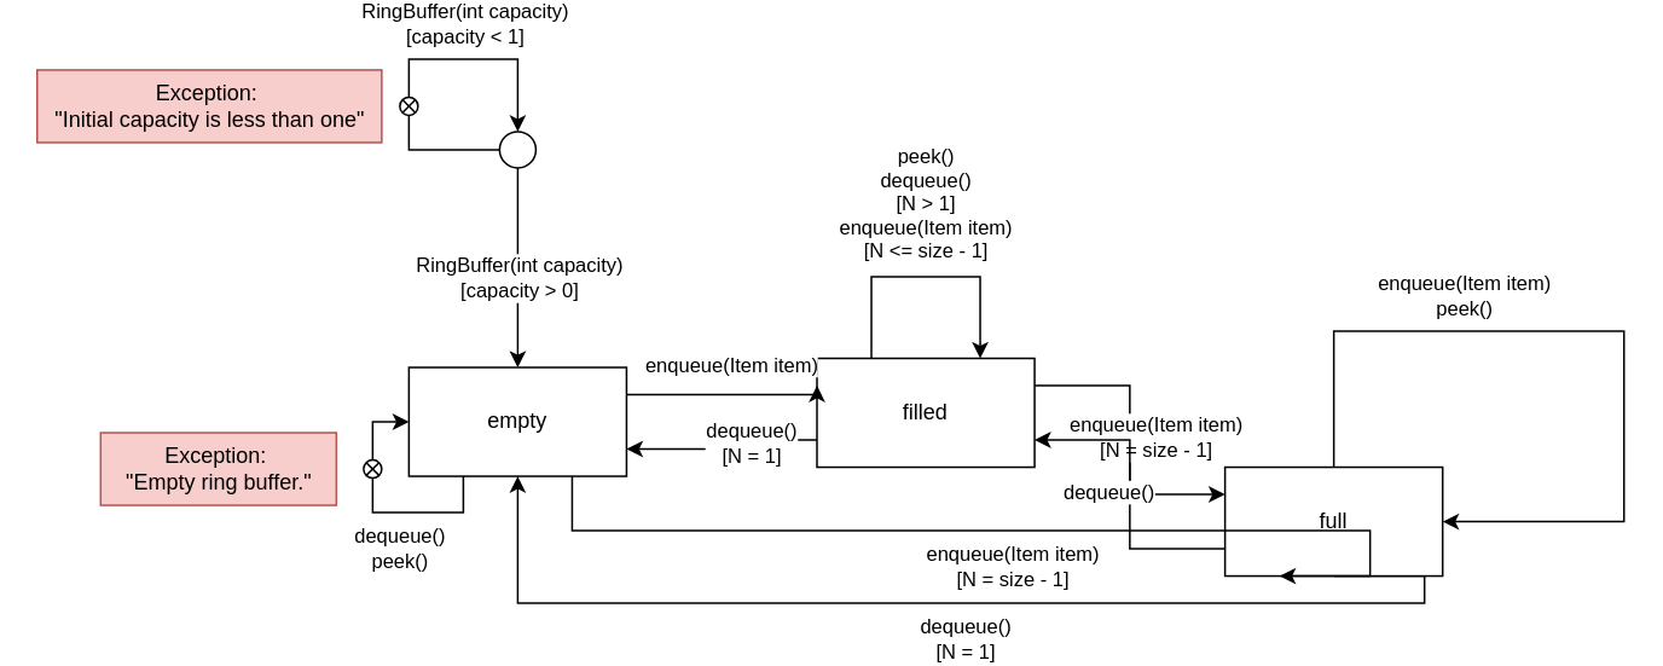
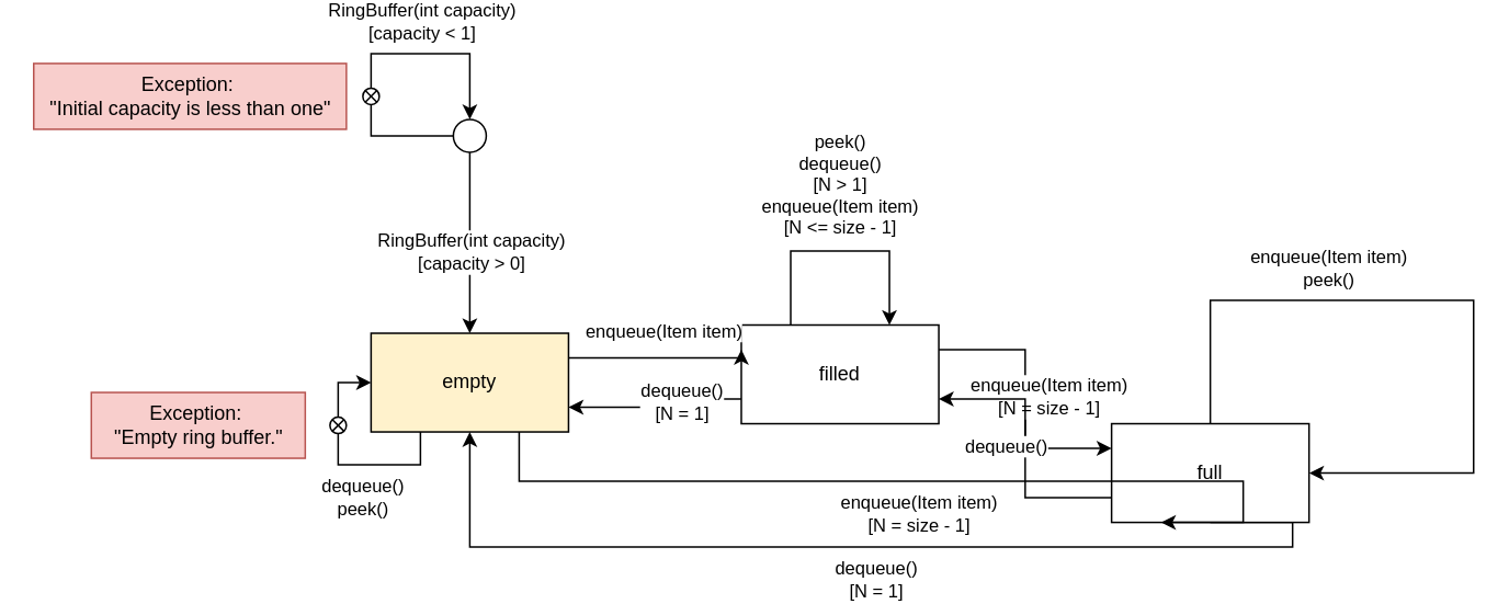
  <mxCell id="0" />
  <mxCell id="1" parent="0" />
  <mxCell id="2" value="dequeue()&lt;br&gt;[N = 1]" style="edgeStyle=orthogonalEdgeStyle;rounded=0;orthogonalLoop=1;jettySize=auto;html=1;exitX=0;exitY=0.75;exitDx=0;exitDy=0;entryX=1;entryY=0.75;entryDx=0;entryDy=0;" parent="1" source="4" target="10" edge="1"><mxGeometry x="-0.013" y="16" relative="1" as="geometry"><mxPoint x="345" y="230" as="targetPoint" /><Array as="points" /><mxPoint as="offset" /></mxGeometry></mxCell>
  <mxCell id="3" value="enqueue(Item item)&lt;br&gt;[N = size - 1]" style="edgeStyle=orthogonalEdgeStyle;rounded=0;orthogonalLoop=1;jettySize=auto;html=1;exitX=1;exitY=0.25;exitDx=0;exitDy=0;entryX=0;entryY=0.25;entryDx=0;entryDy=0;" parent="1" source="4" target="7" edge="1"><mxGeometry x="-0.018" y="14" relative="1" as="geometry"><mxPoint as="offset" /></mxGeometry></mxCell>
  <mxCell id="4" value="filled" style="rounded=0;whiteSpace=wrap;html=1;" parent="1" vertex="1"><mxGeometry x="450" y="185" width="120" height="60" as="geometry" /></mxCell>
  <mxCell id="5" value="dequeue()" style="edgeStyle=orthogonalEdgeStyle;rounded=0;orthogonalLoop=1;jettySize=auto;html=1;exitX=0;exitY=0.75;exitDx=0;exitDy=0;entryX=1;entryY=0.75;entryDx=0;entryDy=0;" parent="1" source="7" target="4" edge="1"><mxGeometry x="0.018" y="12" relative="1" as="geometry"><mxPoint as="offset" /></mxGeometry></mxCell>
  <mxCell id="6" value="&lt;span style=&quot;color: rgb(0, 0, 0); font-family: Helvetica; font-size: 11px; font-style: normal; font-variant-ligatures: normal; font-variant-caps: normal; font-weight: 400; letter-spacing: normal; orphans: 2; text-align: center; text-indent: 0px; text-transform: none; widows: 2; word-spacing: 0px; -webkit-text-stroke-width: 0px; background-color: rgb(255, 255, 255); text-decoration-thickness: initial; text-decoration-style: initial; text-decoration-color: initial; float: none; display: inline !important;&quot;&gt;dequeue()&lt;/span&gt;&lt;br style=&quot;border-color: var(--border-color); color: rgb(0, 0, 0); font-family: Helvetica; font-size: 11px; font-style: normal; font-variant-ligatures: normal; font-variant-caps: normal; font-weight: 400; letter-spacing: normal; orphans: 2; text-align: center; text-indent: 0px; text-transform: none; widows: 2; word-spacing: 0px; -webkit-text-stroke-width: 0px; text-decoration-thickness: initial; text-decoration-style: initial; text-decoration-color: initial;&quot;&gt;&lt;span style=&quot;color: rgb(0, 0, 0); font-family: Helvetica; font-size: 11px; font-style: normal; font-variant-ligatures: normal; font-variant-caps: normal; font-weight: 400; letter-spacing: normal; orphans: 2; text-align: center; text-indent: 0px; text-transform: none; widows: 2; word-spacing: 0px; -webkit-text-stroke-width: 0px; background-color: rgb(255, 255, 255); text-decoration-thickness: initial; text-decoration-style: initial; text-decoration-color: initial; float: none; display: inline !important;&quot;&gt;[N = 1]&lt;/span&gt;" style="edgeStyle=orthogonalEdgeStyle;rounded=0;orthogonalLoop=1;jettySize=auto;html=1;exitX=0.5;exitY=1;exitDx=0;exitDy=0;entryX=0.5;entryY=1;entryDx=0;entryDy=0;" edge="1" parent="1" source="7" target="10"><mxGeometry y="20" relative="1" as="geometry"><Array as="points"><mxPoint x="785" y="320" /><mxPoint x="285" y="320" /></Array><mxPoint as="offset" /></mxGeometry></mxCell>
  <mxCell id="7" value="full" style="rounded=0;whiteSpace=wrap;html=1;" parent="1" vertex="1"><mxGeometry x="675" y="245" width="120" height="60" as="geometry" /></mxCell>
  <mxCell id="8" value="enqueue(Item item)" style="edgeStyle=orthogonalEdgeStyle;rounded=0;orthogonalLoop=1;jettySize=auto;html=1;exitX=1;exitY=0.25;exitDx=0;exitDy=0;entryX=0;entryY=0.25;entryDx=0;entryDy=0;" parent="1" source="10" target="4" edge="1"><mxGeometry x="0.05" y="16" relative="1" as="geometry"><Array as="points"><mxPoint x="425" y="205" /><mxPoint x="425" y="205" /></Array><mxPoint as="offset" /></mxGeometry></mxCell>
  <mxCell id="9" value="&lt;span style=&quot;color: rgb(0, 0, 0); font-family: Helvetica; font-size: 11px; font-style: normal; font-variant-ligatures: normal; font-variant-caps: normal; font-weight: 400; letter-spacing: normal; orphans: 2; text-align: center; text-indent: 0px; text-transform: none; widows: 2; word-spacing: 0px; -webkit-text-stroke-width: 0px; background-color: rgb(255, 255, 255); text-decoration-thickness: initial; text-decoration-style: initial; text-decoration-color: initial; float: none; display: inline !important;&quot;&gt;enqueue(Item item)&lt;/span&gt;&lt;br style=&quot;border-color: var(--border-color); color: rgb(0, 0, 0); font-family: Helvetica; font-size: 11px; font-style: normal; font-variant-ligatures: normal; font-variant-caps: normal; font-weight: 400; letter-spacing: normal; orphans: 2; text-align: center; text-indent: 0px; text-transform: none; widows: 2; word-spacing: 0px; -webkit-text-stroke-width: 0px; text-decoration-thickness: initial; text-decoration-style: initial; text-decoration-color: initial;&quot;&gt;&lt;span style=&quot;color: rgb(0, 0, 0); font-family: Helvetica; font-size: 11px; font-style: normal; font-variant-ligatures: normal; font-variant-caps: normal; font-weight: 400; letter-spacing: normal; orphans: 2; text-align: center; text-indent: 0px; text-transform: none; widows: 2; word-spacing: 0px; -webkit-text-stroke-width: 0px; background-color: rgb(255, 255, 255); text-decoration-thickness: initial; text-decoration-style: initial; text-decoration-color: initial; float: none; display: inline !important;&quot;&gt;[N = size - 1]&lt;/span&gt;" style="edgeStyle=orthogonalEdgeStyle;rounded=0;orthogonalLoop=1;jettySize=auto;html=1;exitX=0.75;exitY=1;exitDx=0;exitDy=0;entryX=0.25;entryY=1;entryDx=0;entryDy=0;" edge="1" parent="1" source="10" target="7"><mxGeometry y="-20" relative="1" as="geometry"><Array as="points"><mxPoint x="315" y="280" /><mxPoint x="755" y="280" /></Array><mxPoint as="offset" /></mxGeometry></mxCell>
- <mxCell id="10" value="empty" style="rounded=0;whiteSpace=wrap;html=1;" parent="1" vertex="1"><mxGeometry x="225" y="190" width="120" height="60" as="geometry" /></mxCell>
+ <mxCell id="10" value="empty" style="rounded=0;whiteSpace=wrap;html=1;fillColor=#fff2cc;" parent="1" vertex="1"><mxGeometry x="225" y="190" width="120" height="60" as="geometry" /></mxCell>
  <mxCell id="11" style="edgeStyle=orthogonalEdgeStyle;rounded=0;orthogonalLoop=1;jettySize=auto;html=1;exitX=0.5;exitY=1;exitDx=0;exitDy=0;" parent="1" source="13" target="10" edge="1"><mxGeometry relative="1" as="geometry" /></mxCell>
  <mxCell id="12" value="RingBuffer(int capacity)&lt;br&gt;[capacity &amp;lt; 1]" style="edgeLabel;html=1;align=center;verticalAlign=middle;resizable=0;points=[];" parent="11" vertex="1" connectable="0"><mxGeometry x="-0.192" relative="1" as="geometry"><mxPoint x="-30" y="-124" as="offset" /></mxGeometry></mxCell>
  <mxCell id="13" value="" style="ellipse;whiteSpace=wrap;html=1;aspect=fixed;" parent="1" vertex="1"><mxGeometry x="275" y="60" width="20" height="20" as="geometry" /></mxCell>
  <mxCell id="14" style="edgeStyle=orthogonalEdgeStyle;rounded=0;orthogonalLoop=1;jettySize=auto;html=1;" parent="1" target="13" edge="1"><mxGeometry relative="1" as="geometry"><mxPoint x="275" y="70" as="sourcePoint" /><Array as="points"><mxPoint x="225" y="70" /><mxPoint x="225" y="20" /><mxPoint x="285" y="20" /></Array></mxGeometry></mxCell>
  <mxCell id="15" value="RingBuffer(int capacity)&lt;br&gt;[capacity &amp;gt; 0]" style="edgeLabel;html=1;align=center;verticalAlign=middle;resizable=0;points=[];" parent="1" vertex="1" connectable="0"><mxGeometry x="285" y="140" as="geometry" /></mxCell>
  <mxCell id="16" value="" style="verticalLabelPosition=bottom;verticalAlign=top;html=1;shape=mxgraph.flowchart.or;" parent="1" vertex="1"><mxGeometry x="220" y="41" width="10" height="10" as="geometry" /></mxCell>
  <mxCell id="17" value="Exception:&amp;nbsp;&lt;br&gt;&quot;Initial capacity is less than one&quot;" style="text;html=1;align=center;verticalAlign=middle;resizable=0;points=[];autosize=1;strokeColor=#b85450;fillColor=#f8cecc;" parent="1" vertex="1"><mxGeometry x="20" y="26" width="190" height="40" as="geometry" /></mxCell>
  <mxCell id="18" value="enqueue(Item item)&lt;br&gt;peek()" style="edgeStyle=orthogonalEdgeStyle;rounded=0;orthogonalLoop=1;jettySize=auto;html=1;exitX=0.5;exitY=0;exitDx=0;exitDy=0;entryX=1;entryY=0.5;entryDx=0;entryDy=0;" parent="1" source="7" target="7" edge="1"><mxGeometry x="-0.331" y="19" relative="1" as="geometry"><Array as="points"><mxPoint x="785" y="170" /><mxPoint x="895" y="170" /><mxPoint x="895" y="220" /></Array><mxPoint as="offset" /></mxGeometry></mxCell>
  <mxCell id="19" value="&lt;span style=&quot;color: rgb(0, 0, 0); font-family: Helvetica; font-size: 11px; font-style: normal; font-variant-ligatures: normal; font-variant-caps: normal; font-weight: 400; letter-spacing: normal; orphans: 2; text-align: center; text-indent: 0px; text-transform: none; widows: 2; word-spacing: 0px; -webkit-text-stroke-width: 0px; background-color: rgb(255, 255, 255); text-decoration-thickness: initial; text-decoration-style: initial; text-decoration-color: initial; float: none; display: inline !important;&quot;&gt;peek()&lt;br&gt;dequeue()&lt;br&gt;[N &amp;gt; 1]&lt;br&gt;enqueue(Item item)&lt;br&gt;[N &amp;lt;= size - 1]&lt;br&gt;&lt;/span&gt;" style="edgeStyle=orthogonalEdgeStyle;rounded=0;orthogonalLoop=1;jettySize=auto;html=1;exitX=0.25;exitY=0;exitDx=0;exitDy=0;entryX=0.75;entryY=0;entryDx=0;entryDy=0;" parent="1" source="4" target="4" edge="1"><mxGeometry x="-0.001" y="40" relative="1" as="geometry"><Array as="points"><mxPoint x="525" y="140" /><mxPoint x="585" y="140" /></Array><mxPoint as="offset" /></mxGeometry></mxCell>
  <mxCell id="20" value="dequeue()&lt;br&gt;peek()" style="edgeStyle=orthogonalEdgeStyle;rounded=0;orthogonalLoop=1;jettySize=auto;html=1;entryX=0;entryY=0.5;entryDx=0;entryDy=0;" parent="1" target="10" edge="1"><mxGeometry x="-0.217" y="20" relative="1" as="geometry"><Array as="points"><mxPoint x="255" y="250" /><mxPoint x="255" y="270" /><mxPoint x="205" y="270" /><mxPoint x="205" y="220" /></Array><mxPoint as="offset" /><mxPoint x="255" y="250" as="sourcePoint" /></mxGeometry></mxCell>
  <mxCell id="21" value="" style="verticalLabelPosition=bottom;verticalAlign=top;html=1;shape=mxgraph.flowchart.or;" parent="1" vertex="1"><mxGeometry x="200" y="241" width="10" height="10" as="geometry" /></mxCell>
  <mxCell id="22" value="Exception:&amp;nbsp;&lt;br&gt;&quot;Empty ring buffer.&quot;" style="text;html=1;align=center;verticalAlign=middle;resizable=0;points=[];autosize=1;strokeColor=#b85450;fillColor=#f8cecc;" parent="1" vertex="1"><mxGeometry x="55" y="226" width="130" height="40" as="geometry" /></mxCell>
